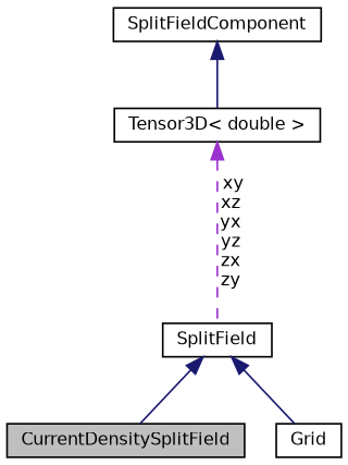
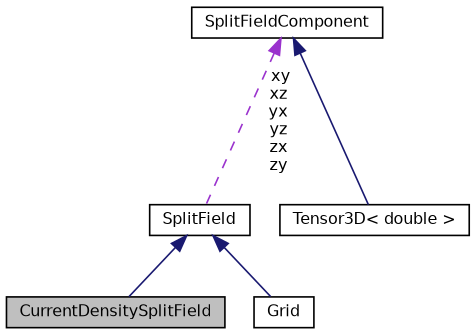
  digraph {
    node [color=black fillcolor=white fontname=Helvetica fontsize=10 shape=record style=filled]
    edge [color=midnightblue dir=back fontname=Helvetica fontsize=10 labelfontname=Helvetica labelfontsize=10 style=solid]
    n1 [fillcolor=grey75 fontcolor=black height=0.2 label=CurrentDensitySplitField width=0.4]
    n2 [height=0.2 label=SplitField width=0.4]
    n3 [height=0.2 label=Grid width=0.4]
    n4 [height=0.2 label=SplitFieldComponent width=0.4]
    n5 [height=0.2 label="Tensor3D\< double \>" width=0.4]
    n2 -> n1
    n2 -> n3
-   n5 -> n2 [color=darkorchid3 label=" xy\nxz\nyx\nyz\nzx\nzy" style=dashed]
+   n4 -> n2 [color=darkorchid3 label=" xy\nxz\nyx\nyz\nzx\nzy" style=dashed]
    n4 -> n5
  }
